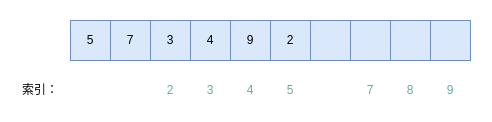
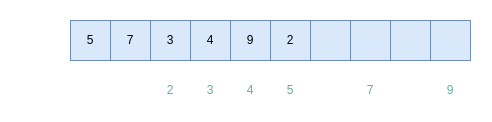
  <mxCell id="0" />
  <mxCell id="1" parent="0" />
  <mxCell id="2" value="5" style="rounded=0;whiteSpace=wrap;html=1;fillColor=#dae8fc;strokeColor=#6c8ebf;" vertex="1" parent="1"><mxGeometry x="70" y="20" width="40" height="40" as="geometry" /></mxCell>
  <mxCell id="3" value="7" style="rounded=0;whiteSpace=wrap;html=1;fillColor=#dae8fc;strokeColor=#6c8ebf;" vertex="1" parent="1"><mxGeometry x="110" y="20" width="40" height="40" as="geometry" /></mxCell>
  <mxCell id="4" value="3" style="rounded=0;whiteSpace=wrap;html=1;fillColor=#dae8fc;strokeColor=#6c8ebf;" vertex="1" parent="1"><mxGeometry x="150" y="20" width="40" height="40" as="geometry" /></mxCell>
  <mxCell id="5" value="4" style="rounded=0;whiteSpace=wrap;html=1;fillColor=#dae8fc;strokeColor=#6c8ebf;" vertex="1" parent="1"><mxGeometry x="190" y="20" width="40" height="40" as="geometry" /></mxCell>
  <mxCell id="6" value="9" style="rounded=0;whiteSpace=wrap;html=1;fillColor=#dae8fc;strokeColor=#6c8ebf;" vertex="1" parent="1"><mxGeometry x="230" y="20" width="40" height="40" as="geometry" /></mxCell>
  <mxCell id="7" value="2" style="rounded=0;whiteSpace=wrap;html=1;fillColor=#dae8fc;strokeColor=#6c8ebf;" vertex="1" parent="1"><mxGeometry x="270" y="20" width="40" height="40" as="geometry" /></mxCell>
  <mxCell id="8" value="" style="rounded=0;whiteSpace=wrap;html=1;fillColor=#dae8fc;strokeColor=#6c8ebf;" vertex="1" parent="1"><mxGeometry x="310" y="20" width="40" height="40" as="geometry" /></mxCell>
  <mxCell id="9" value="" style="rounded=0;whiteSpace=wrap;html=1;fillColor=#dae8fc;strokeColor=#6c8ebf;" vertex="1" parent="1"><mxGeometry x="350" y="20" width="40" height="40" as="geometry" /></mxCell>
  <mxCell id="10" value="" style="rounded=0;whiteSpace=wrap;html=1;fillColor=#dae8fc;strokeColor=#6c8ebf;" vertex="1" parent="1"><mxGeometry x="390" y="20" width="40" height="40" as="geometry" /></mxCell>
  <mxCell id="11" value="" style="rounded=0;whiteSpace=wrap;html=1;fillColor=#dae8fc;strokeColor=#6c8ebf;" vertex="1" parent="1"><mxGeometry x="430" y="20" width="40" height="40" as="geometry" /></mxCell>
- <mxCell id="12" value="索引：" style="text;html=1;strokeColor=none;fillColor=none;align=center;verticalAlign=middle;whiteSpace=wrap;rounded=0;" vertex="1" parent="1"><mxGeometry x="20" y="80" width="40" height="20" as="geometry" /></mxCell>
  <mxCell id="13" value="2" style="text;html=1;align=center;verticalAlign=middle;whiteSpace=wrap;rounded=0;fontColor=#67AB9F;" vertex="1" parent="1"><mxGeometry x="150" y="80" width="40" height="20" as="geometry" /></mxCell>
  <mxCell id="14" value="3" style="text;html=1;align=center;verticalAlign=middle;whiteSpace=wrap;rounded=0;fontColor=#67AB9F;" vertex="1" parent="1"><mxGeometry x="190" y="80" width="40" height="20" as="geometry" /></mxCell>
  <mxCell id="15" value="4" style="text;html=1;align=center;verticalAlign=middle;whiteSpace=wrap;rounded=0;fontColor=#67AB9F;" vertex="1" parent="1"><mxGeometry x="230" y="80" width="40" height="20" as="geometry" /></mxCell>
  <mxCell id="16" value="5" style="text;html=1;align=center;verticalAlign=middle;whiteSpace=wrap;rounded=0;fontColor=#67AB9F;" vertex="1" parent="1"><mxGeometry x="270" y="80" width="40" height="20" as="geometry" /></mxCell>
  <mxCell id="17" value="7" style="text;html=1;align=center;verticalAlign=middle;whiteSpace=wrap;rounded=0;fontColor=#67AB9F;" vertex="1" parent="1"><mxGeometry x="350" y="80" width="40" height="20" as="geometry" /></mxCell>
- <mxCell id="18" value="8" style="text;html=1;align=center;verticalAlign=middle;whiteSpace=wrap;rounded=0;fontColor=#67AB9F;" vertex="1" parent="1"><mxGeometry x="390" y="80" width="40" height="20" as="geometry" /></mxCell>
  <mxCell id="19" value="9" style="text;html=1;align=center;verticalAlign=middle;whiteSpace=wrap;rounded=0;fontColor=#67AB9F;" vertex="1" parent="1"><mxGeometry x="430" y="80" width="40" height="20" as="geometry" /></mxCell>
